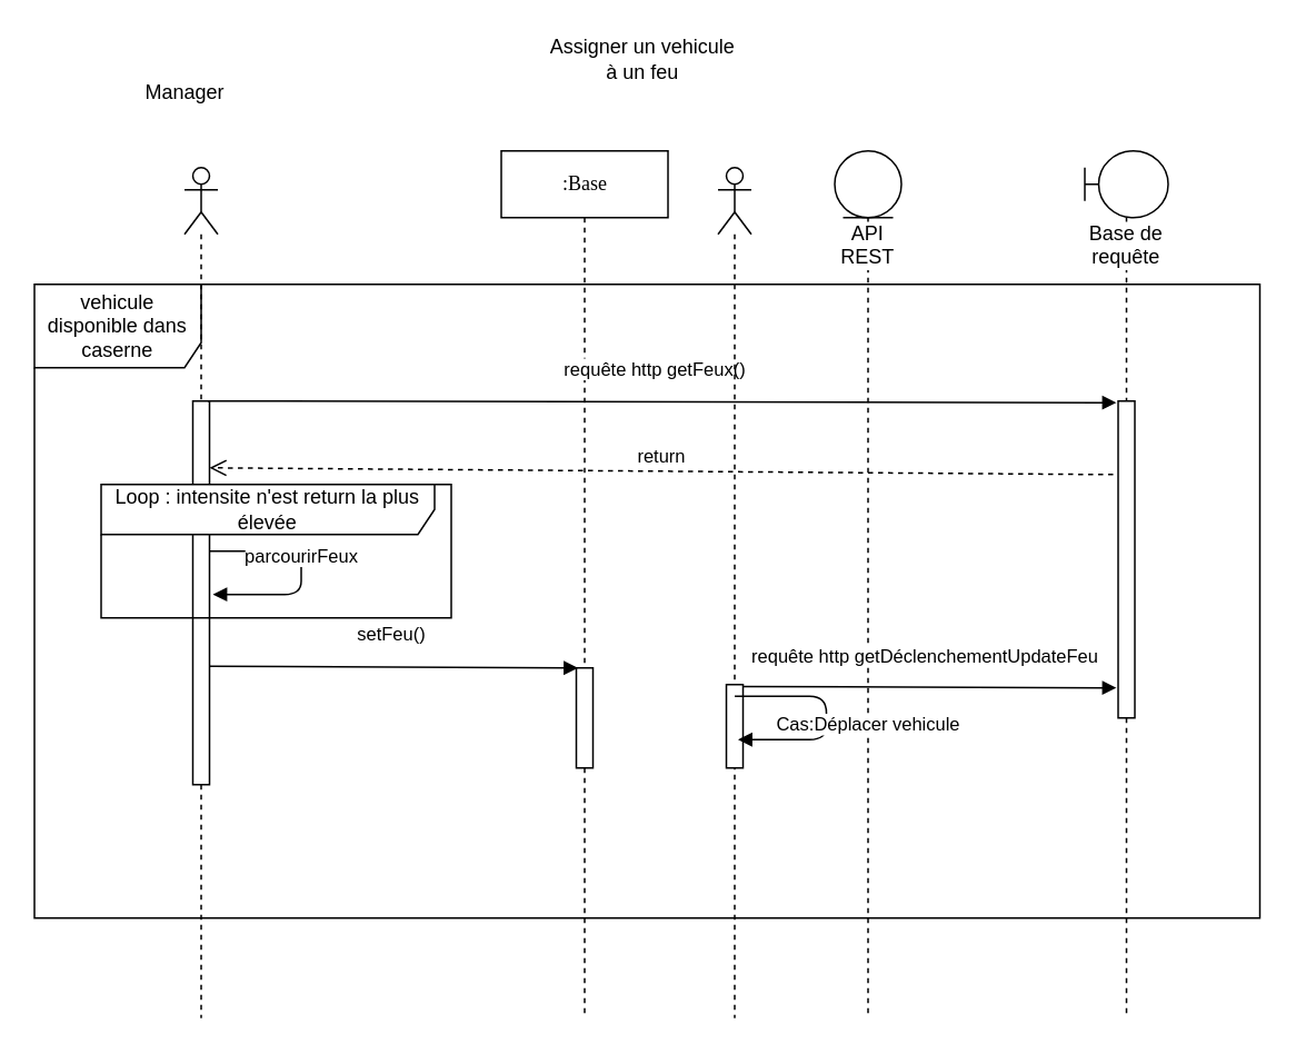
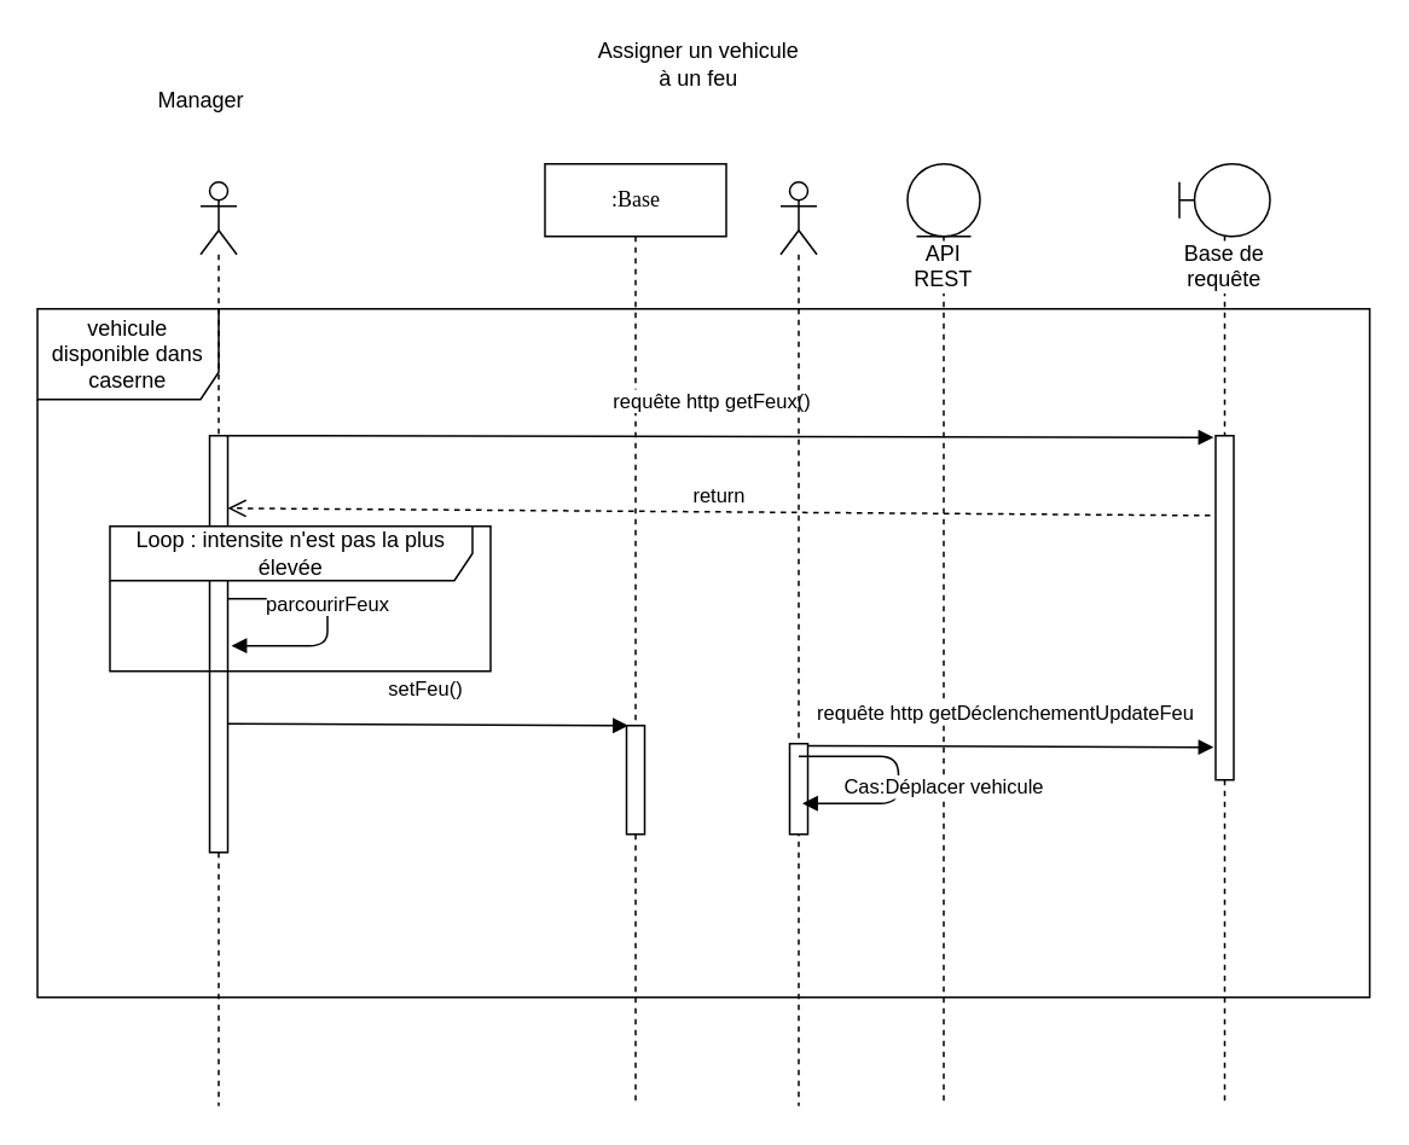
  <mxCell id="0" />
  <mxCell id="1" parent="0" />
  <mxCell id="2" value="vehicule disponible dans caserne" style="shape=umlFrame;whiteSpace=wrap;html=1;shadow=0;width=100;height=50;" vertex="1" parent="1"><mxGeometry x="20" y="170" width="735" height="380" as="geometry" /></mxCell>
  <mxCell id="3" value=":Base" style="html=1;points=[];perimeter=orthogonalPerimeter;shape=umlLifeline;participant=label;shadow=0;fontFamily=Verdana;fontSize=12;fontColor=#000000;align=center;strokeColor=#000000;strokeWidth=1;fillColor=#ffffff;recursiveResize=0;container=1;collapsible=0;" parent="1" vertex="1"><mxGeometry x="300" y="90" width="100" height="520" as="geometry" /></mxCell>
  <mxCell id="4" value="" style="html=1;points=[];perimeter=orthogonalPerimeter;" vertex="1" parent="3"><mxGeometry x="45" y="310" width="10" height="60" as="geometry" /></mxCell>
  <mxCell id="5" value="Assigner un vehicule à un feu" style="text;html=1;strokeColor=none;fillColor=none;align=center;verticalAlign=middle;whiteSpace=wrap;rounded=0;" parent="1" vertex="1"><mxGeometry x="325" y="20" width="120" height="30" as="geometry" /></mxCell>
  <mxCell id="6" value="" style="shape=umlLifeline;participant=umlActor;perimeter=lifelinePerimeter;whiteSpace=wrap;html=1;container=1;collapsible=0;recursiveResize=0;verticalAlign=top;spacingTop=36;labelBackgroundColor=#ffffff;outlineConnect=0;" parent="1" vertex="1"><mxGeometry x="110" y="100" width="20" height="510" as="geometry" /></mxCell>
  <mxCell id="7" value="" style="html=1;points=[];perimeter=orthogonalPerimeter;" vertex="1" parent="6"><mxGeometry x="5" y="140" width="10" height="230" as="geometry" /></mxCell>
  <mxCell id="8" value="parcourirFeux" style="html=1;verticalAlign=bottom;endArrow=block;entryX=1.2;entryY=0.504;entryDx=0;entryDy=0;entryPerimeter=0;exitX=1;exitY=0.391;exitDx=0;exitDy=0;exitPerimeter=0;" edge="1" parent="6" source="7" target="7"><mxGeometry width="80" relative="1" as="geometry"><mxPoint x="20" y="240" as="sourcePoint" /><mxPoint x="70" y="250" as="targetPoint" /><Array as="points"><mxPoint x="70" y="230" /><mxPoint x="70" y="256" /></Array></mxGeometry></mxCell>
  <mxCell id="9" value="Base de requête" style="shape=umlLifeline;participant=umlBoundary;perimeter=lifelinePerimeter;whiteSpace=wrap;html=1;container=1;collapsible=0;recursiveResize=0;verticalAlign=top;spacingTop=36;labelBackgroundColor=#ffffff;outlineConnect=0;" parent="1" vertex="1"><mxGeometry x="650" y="90" width="50" height="520" as="geometry" /></mxCell>
  <mxCell id="10" value="" style="html=1;points=[];perimeter=orthogonalPerimeter;" parent="9" vertex="1"><mxGeometry x="20" y="150" width="10" height="190" as="geometry" /></mxCell>
  <mxCell id="11" value="requête http getFeux()" style="html=1;verticalAlign=bottom;endArrow=block;entryX=-0.1;entryY=0.005;entryDx=0;entryDy=0;entryPerimeter=0;exitX=0.9;exitY=0;exitDx=0;exitDy=0;exitPerimeter=0;" parent="1" source="7" target="10" edge="1"><mxGeometry x="-0.02" y="10" relative="1" as="geometry"><mxPoint x="275" y="230" as="sourcePoint" /><mxPoint x="1" as="offset" /></mxGeometry></mxCell>
  <mxCell id="12" value="API REST" style="shape=umlLifeline;participant=umlEntity;perimeter=lifelinePerimeter;whiteSpace=wrap;html=1;container=1;collapsible=0;recursiveResize=0;verticalAlign=top;spacingTop=36;labelBackgroundColor=#ffffff;outlineConnect=0;size=40;" parent="1" vertex="1"><mxGeometry x="500" y="90" width="40" height="520" as="geometry" /></mxCell>
  <mxCell id="13" value="Manager" style="text;html=1;align=center;verticalAlign=middle;resizable=0;points=[];;autosize=1;" parent="1" vertex="1"><mxGeometry x="80" y="45" width="60" height="20" as="geometry" /></mxCell>
  <mxCell id="14" value="return" style="html=1;verticalAlign=bottom;endArrow=open;dashed=1;endSize=8;exitX=-0.3;exitY=0.232;exitDx=0;exitDy=0;exitPerimeter=0;entryX=1;entryY=0.174;entryDx=0;entryDy=0;entryPerimeter=0;" edge="1" parent="1" source="10" target="7"><mxGeometry relative="1" as="geometry"><mxPoint x="660" y="440" as="sourcePoint" /><mxPoint x="126" y="287" as="targetPoint" /></mxGeometry></mxCell>
  <mxCell id="15" value="setFeu()" style="html=1;verticalAlign=bottom;endArrow=block;entryX=0.1;entryY=0;entryDx=0;entryDy=0;entryPerimeter=0;exitX=1;exitY=0.691;exitDx=0;exitDy=0;exitPerimeter=0;" edge="1" parent="1" source="7" target="4"><mxGeometry x="-0.02" y="10" relative="1" as="geometry"><mxPoint x="130" y="310" as="sourcePoint" /><mxPoint x="1" as="offset" /><mxPoint x="350" y="299" as="targetPoint" /></mxGeometry></mxCell>
  <mxCell id="16" value="requête http getDéclenchementUpdateFeu" style="html=1;verticalAlign=bottom;endArrow=block;entryX=-0.1;entryY=0.905;entryDx=0;entryDy=0;entryPerimeter=0;exitX=0.6;exitY=0.61;exitDx=0;exitDy=0;exitPerimeter=0;" edge="1" parent="1" target="10"><mxGeometry x="-0.02" y="10" relative="1" as="geometry"><mxPoint x="442" y="411.1" as="sourcePoint" /><mxPoint x="1" as="offset" /><mxPoint x="685" y="252.31" as="targetPoint" /></mxGeometry></mxCell>
  <mxCell id="17" value="" style="shape=umlLifeline;participant=umlActor;perimeter=lifelinePerimeter;whiteSpace=wrap;html=1;container=1;collapsible=0;recursiveResize=0;verticalAlign=top;spacingTop=36;labelBackgroundColor=#ffffff;outlineConnect=0;shadow=0;" vertex="1" parent="1"><mxGeometry x="430" y="100" width="20" height="510" as="geometry" /></mxCell>
  <mxCell id="18" value="" style="html=1;points=[];perimeter=orthogonalPerimeter;" vertex="1" parent="17"><mxGeometry x="5" y="310" width="10" height="50" as="geometry" /></mxCell>
  <mxCell id="19" value="Cas:Déplacer vehicule" style="html=1;verticalAlign=bottom;endArrow=block;entryX=1.2;entryY=0.504;entryDx=0;entryDy=0;entryPerimeter=0;exitX=1;exitY=0.391;exitDx=0;exitDy=0;exitPerimeter=0;" edge="1" parent="1"><mxGeometry x="0.209" y="-25" width="80" relative="1" as="geometry"><mxPoint x="440" y="416.96" as="sourcePoint" /><mxPoint x="442" y="442.95" as="targetPoint" /><Array as="points"><mxPoint x="495" y="417.03" /><mxPoint x="495" y="443.03" /></Array><mxPoint x="25" y="25" as="offset" /></mxGeometry></mxCell>
- <mxCell id="20" value="Loop : intensite n'est return la plus élevée" style="shape=umlFrame;whiteSpace=wrap;html=1;shadow=0;width=200;height=30;" vertex="1" parent="1"><mxGeometry x="60" y="290" width="210" height="80" as="geometry" /></mxCell>
+ <mxCell id="20" value="Loop : intensite n'est pas la plus élevée" style="shape=umlFrame;whiteSpace=wrap;html=1;shadow=0;width=200;height=30;" vertex="1" parent="1"><mxGeometry x="60" y="290" width="210" height="80" as="geometry" /></mxCell>
